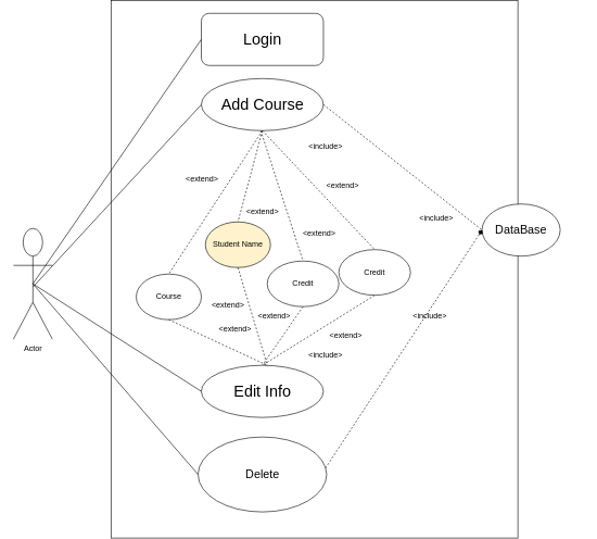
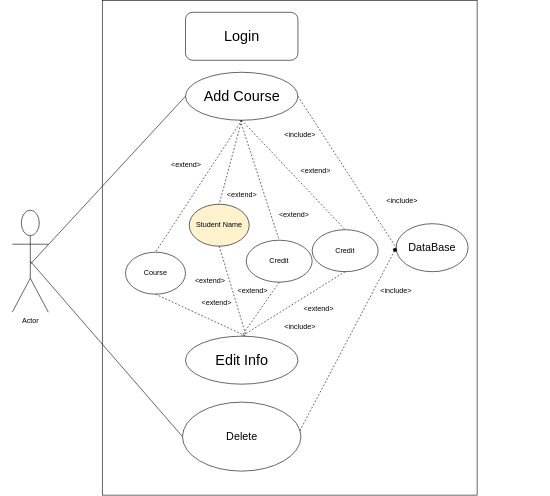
  <mxCell id="0" />
  <mxCell id="1" parent="0" />
  <mxCell id="2" value="" style="rounded=0;whiteSpace=wrap;html=1;rotation=90;" vertex="1" parent="1"><mxGeometry x="70" y="100" width="825" height="625" as="geometry" /></mxCell>
  <mxCell id="3" value="&lt;font style=&quot;font-size: 24px;&quot;&gt;Login&lt;/font&gt;" style="whiteSpace=wrap;html=1;rounded=1;" vertex="1" parent="1"><mxGeometry x="308.75" y="20" width="187.5" height="80" as="geometry" /></mxCell>
  <mxCell id="4" value="&lt;font style=&quot;font-size: 24px;&quot;&gt;Add Course&lt;/font&gt;" style="ellipse;whiteSpace=wrap;html=1;" vertex="1" parent="1"><mxGeometry x="308.75" y="120" width="187.5" height="80" as="geometry" /></mxCell>
  <mxCell id="5" value="Student Name" style="ellipse;whiteSpace=wrap;html=1;fillColor=#fff2cc;" vertex="1" parent="1"><mxGeometry x="315" y="340" width="100" height="70" as="geometry" /></mxCell>
  <mxCell id="6" value="Course" style="ellipse;whiteSpace=wrap;html=1;" vertex="1" parent="1"><mxGeometry x="208.75" y="420" width="100" height="70" as="geometry" /></mxCell>
  <mxCell id="7" value="Credit" style="ellipse;whiteSpace=wrap;html=1;" vertex="1" parent="1"><mxGeometry x="410" y="400" width="110" height="70" as="geometry" /></mxCell>
  <mxCell id="8" value="Credit" style="ellipse;whiteSpace=wrap;html=1;" vertex="1" parent="1"><mxGeometry x="520" y="382.5" width="110" height="70" as="geometry" /></mxCell>
  <mxCell id="9" value="&lt;font style=&quot;font-size: 24px;&quot;&gt;Edit Info&lt;/font&gt;" style="ellipse;whiteSpace=wrap;html=1;" vertex="1" parent="1"><mxGeometry x="308.75" y="560" width="187.5" height="80" as="geometry" /></mxCell>
  <mxCell id="10" value="&lt;font style=&quot;font-size: 18px;&quot;&gt;Delete&lt;/font&gt;" style="ellipse;whiteSpace=wrap;html=1;" vertex="1" parent="1"><mxGeometry x="303.75" y="670" width="197.5" height="115" as="geometry" /></mxCell>
- <mxCell id="11" value="&lt;font style=&quot;font-size: 18px;&quot;&gt;DataBase&lt;/font&gt;" style="ellipse;whiteSpace=wrap;html=1;" vertex="1" parent="1"><mxGeometry x="740" y="312.5" width="120" height="80" as="geometry" /></mxCell>
+ <mxCell id="11" value="&lt;font style=&quot;font-size: 18px;&quot;&gt;DataBase&lt;/font&gt;" style="ellipse;whiteSpace=wrap;html=1;" vertex="1" parent="1"><mxGeometry x="660" y="372.5" width="120" height="80" as="geometry" /></mxCell>
  <mxCell id="12" value="" style="endArrow=none;dashed=1;html=1;rounded=0;exitX=1;exitY=0.5;exitDx=0;exitDy=0;entryX=0;entryY=0.5;entryDx=0;entryDy=0;" edge="1" parent="1" source="4" target="11"><mxGeometry width="50" height="50" relative="1" as="geometry"><mxPoint x="507" y="82" as="sourcePoint" /><mxPoint x="670" y="423" as="targetPoint" /></mxGeometry></mxCell>
  <mxCell id="13" value="" style="endArrow=diamond;dashed=1;html=1;rounded=0;exitX=0.991;exitY=0.415;exitDx=0;exitDy=0;exitPerimeter=0;entryX=0;entryY=0.5;entryDx=0;entryDy=0;" edge="1" parent="1" source="10" target="11"><mxGeometry width="50" height="50" relative="1" as="geometry"><mxPoint x="527" y="102" as="sourcePoint" /><mxPoint x="690" y="443" as="targetPoint" /></mxGeometry></mxCell>
  <mxCell id="14" value="" style="endArrow=none;dashed=1;html=1;rounded=0;exitX=0.5;exitY=1;exitDx=0;exitDy=0;entryX=0.5;entryY=0;entryDx=0;entryDy=0;" edge="1" parent="1" source="4" target="8"><mxGeometry width="50" height="50" relative="1" as="geometry"><mxPoint x="430" y="450" as="sourcePoint" /><mxPoint x="480" y="400" as="targetPoint" /></mxGeometry></mxCell>
  <mxCell id="15" value="" style="endArrow=none;dashed=1;html=1;rounded=0;exitX=0.5;exitY=1;exitDx=0;exitDy=0;entryX=0.5;entryY=0;entryDx=0;entryDy=0;" edge="1" parent="1" source="4" target="5"><mxGeometry width="50" height="50" relative="1" as="geometry"><mxPoint x="413" y="210" as="sourcePoint" /><mxPoint x="545" y="320" as="targetPoint" /></mxGeometry></mxCell>
  <mxCell id="16" value="" style="endArrow=none;dashed=1;html=1;rounded=0;entryX=0.5;entryY=0;entryDx=0;entryDy=0;" edge="1" parent="1" target="7"><mxGeometry width="50" height="50" relative="1" as="geometry"><mxPoint x="400" y="200" as="sourcePoint" /><mxPoint x="555" y="330" as="targetPoint" /></mxGeometry></mxCell>
  <mxCell id="17" value="" style="endArrow=none;dashed=1;html=1;rounded=0;entryX=0.5;entryY=0;entryDx=0;entryDy=0;exitX=0.5;exitY=1;exitDx=0;exitDy=0;" edge="1" parent="1" source="4" target="6"><mxGeometry width="50" height="50" relative="1" as="geometry"><mxPoint x="410" y="210" as="sourcePoint" /><mxPoint x="456" y="430" as="targetPoint" /></mxGeometry></mxCell>
  <mxCell id="18" value="" style="endArrow=none;dashed=1;html=1;rounded=0;entryX=0.5;entryY=0;entryDx=0;entryDy=0;exitX=0.5;exitY=1;exitDx=0;exitDy=0;" edge="1" parent="1" source="7" target="9"><mxGeometry width="50" height="50" relative="1" as="geometry"><mxPoint x="430" y="450" as="sourcePoint" /><mxPoint x="480" y="400" as="targetPoint" /></mxGeometry></mxCell>
  <mxCell id="19" value="" style="endArrow=none;dashed=1;html=1;rounded=0;entryX=0.5;entryY=0;entryDx=0;entryDy=0;exitX=0.5;exitY=1;exitDx=0;exitDy=0;" edge="1" parent="1" source="8" target="9"><mxGeometry width="50" height="50" relative="1" as="geometry"><mxPoint x="456" y="500" as="sourcePoint" /><mxPoint x="413" y="570" as="targetPoint" /></mxGeometry></mxCell>
  <mxCell id="20" value="" style="endArrow=none;dashed=1;html=1;rounded=0;exitX=0.5;exitY=1;exitDx=0;exitDy=0;" edge="1" parent="1" source="5"><mxGeometry width="50" height="50" relative="1" as="geometry"><mxPoint x="456" y="500" as="sourcePoint" /><mxPoint x="410" y="560" as="targetPoint" /></mxGeometry></mxCell>
  <mxCell id="21" value="" style="endArrow=none;dashed=1;html=1;rounded=0;exitX=0.5;exitY=1;exitDx=0;exitDy=0;" edge="1" parent="1" source="6"><mxGeometry width="50" height="50" relative="1" as="geometry"><mxPoint x="466" y="510" as="sourcePoint" /><mxPoint x="410" y="560" as="targetPoint" /></mxGeometry></mxCell>
  <mxCell id="22" value="Actor" style="shape=umlActor;verticalLabelPosition=bottom;verticalAlign=top;html=1;outlineConnect=0;" vertex="1" parent="1"><mxGeometry x="20" y="350" width="60" height="170" as="geometry" /></mxCell>
- <mxCell id="23" value="" style="endArrow=none;html=1;rounded=0;entryX=0;entryY=0.5;entryDx=0;entryDy=0;exitX=0.5;exitY=0.5;exitDx=0;exitDy=0;exitPerimeter=0;" edge="1" parent="1" source="22" target="3"><mxGeometry width="50" height="50" relative="1" as="geometry"><mxPoint x="430" y="450" as="sourcePoint" /><mxPoint x="480" y="400" as="targetPoint" /></mxGeometry></mxCell>
  <mxCell id="24" value="" style="endArrow=none;html=1;rounded=0;entryX=0;entryY=0.5;entryDx=0;entryDy=0;" edge="1" parent="1" target="4"><mxGeometry width="50" height="50" relative="1" as="geometry"><mxPoint x="50" y="440" as="sourcePoint" /><mxPoint x="319" y="70" as="targetPoint" /></mxGeometry></mxCell>
- <mxCell id="25" value="" style="endArrow=none;html=1;rounded=0;exitX=0.5;exitY=0.5;exitDx=0;exitDy=0;exitPerimeter=0;entryX=0;entryY=0.5;entryDx=0;entryDy=0;" edge="1" parent="1" source="22" target="9"><mxGeometry width="50" height="50" relative="1" as="geometry"><mxPoint x="70" y="455" as="sourcePoint" /><mxPoint x="329" y="80" as="targetPoint" /></mxGeometry></mxCell>
  <mxCell id="26" value="" style="endArrow=none;html=1;rounded=0;exitX=0.5;exitY=0.5;exitDx=0;exitDy=0;exitPerimeter=0;entryX=0;entryY=0.5;entryDx=0;entryDy=0;" edge="1" parent="1" source="22" target="10"><mxGeometry width="50" height="50" relative="1" as="geometry"><mxPoint x="60" y="445" as="sourcePoint" /><mxPoint x="319" y="610" as="targetPoint" /><Array as="points" /></mxGeometry></mxCell>
  <mxCell id="27" value="&amp;lt;include&amp;gt;" style="text;html=1;strokeColor=none;fillColor=none;align=center;verticalAlign=middle;whiteSpace=wrap;rounded=0;" vertex="1" parent="1"><mxGeometry x="640" y="320" width="60" height="30" as="geometry" /></mxCell>
  <mxCell id="28" value="&amp;lt;include&amp;gt;" style="text;html=1;strokeColor=none;fillColor=none;align=center;verticalAlign=middle;whiteSpace=wrap;rounded=0;" vertex="1" parent="1"><mxGeometry x="630" y="470" width="60" height="30" as="geometry" /></mxCell>
  <mxCell id="29" value="&amp;lt;extend&amp;gt;" style="text;html=1;strokeColor=none;fillColor=none;align=center;verticalAlign=middle;whiteSpace=wrap;rounded=0;" vertex="1" parent="1"><mxGeometry x="496.25" y="270" width="60" height="30" as="geometry" /></mxCell>
  <mxCell id="30" value="&amp;lt;extend&amp;gt;" style="text;html=1;strokeColor=none;fillColor=none;align=center;verticalAlign=middle;whiteSpace=wrap;rounded=0;" vertex="1" parent="1"><mxGeometry x="501.25" y="500" width="60" height="30" as="geometry" /></mxCell>
  <mxCell id="31" value="&amp;lt;include&amp;gt;" style="text;html=1;strokeColor=none;fillColor=none;align=center;verticalAlign=middle;whiteSpace=wrap;rounded=0;" vertex="1" parent="1"><mxGeometry x="470" y="210" width="60" height="30" as="geometry" /></mxCell>
  <mxCell id="32" value="&amp;lt;include&amp;gt;" style="text;html=1;strokeColor=none;fillColor=none;align=center;verticalAlign=middle;whiteSpace=wrap;rounded=0;" vertex="1" parent="1"><mxGeometry x="470" y="530" width="60" height="30" as="geometry" /></mxCell>
  <mxCell id="33" value="&amp;lt;extend&amp;gt;" style="text;html=1;strokeColor=none;fillColor=none;align=center;verticalAlign=middle;whiteSpace=wrap;rounded=0;" vertex="1" parent="1"><mxGeometry x="460" y="342.5" width="60" height="30" as="geometry" /></mxCell>
  <mxCell id="34" value="&amp;lt;extend&amp;gt;" style="text;html=1;strokeColor=none;fillColor=none;align=center;verticalAlign=middle;whiteSpace=wrap;rounded=0;" vertex="1" parent="1"><mxGeometry x="280" y="260" width="60" height="30" as="geometry" /></mxCell>
  <mxCell id="35" value="&amp;lt;extend&amp;gt;" style="text;html=1;strokeColor=none;fillColor=none;align=center;verticalAlign=middle;whiteSpace=wrap;rounded=0;" vertex="1" parent="1"><mxGeometry x="320" y="452.5" width="60" height="30" as="geometry" /></mxCell>
  <mxCell id="36" value="&amp;lt;extend&amp;gt;" style="text;html=1;strokeColor=none;fillColor=none;align=center;verticalAlign=middle;whiteSpace=wrap;rounded=0;" vertex="1" parent="1"><mxGeometry x="331.25" y="490" width="60" height="30" as="geometry" /></mxCell>
  <mxCell id="37" value="&amp;lt;extend&amp;gt;" style="text;html=1;strokeColor=none;fillColor=none;align=center;verticalAlign=middle;whiteSpace=wrap;rounded=0;" vertex="1" parent="1"><mxGeometry x="372.5" y="310" width="60" height="30" as="geometry" /></mxCell>
  <mxCell id="38" value="&amp;lt;extend&amp;gt;" style="text;html=1;strokeColor=none;fillColor=none;align=center;verticalAlign=middle;whiteSpace=wrap;rounded=0;" vertex="1" parent="1"><mxGeometry x="391.25" y="470" width="60" height="30" as="geometry" /></mxCell>
